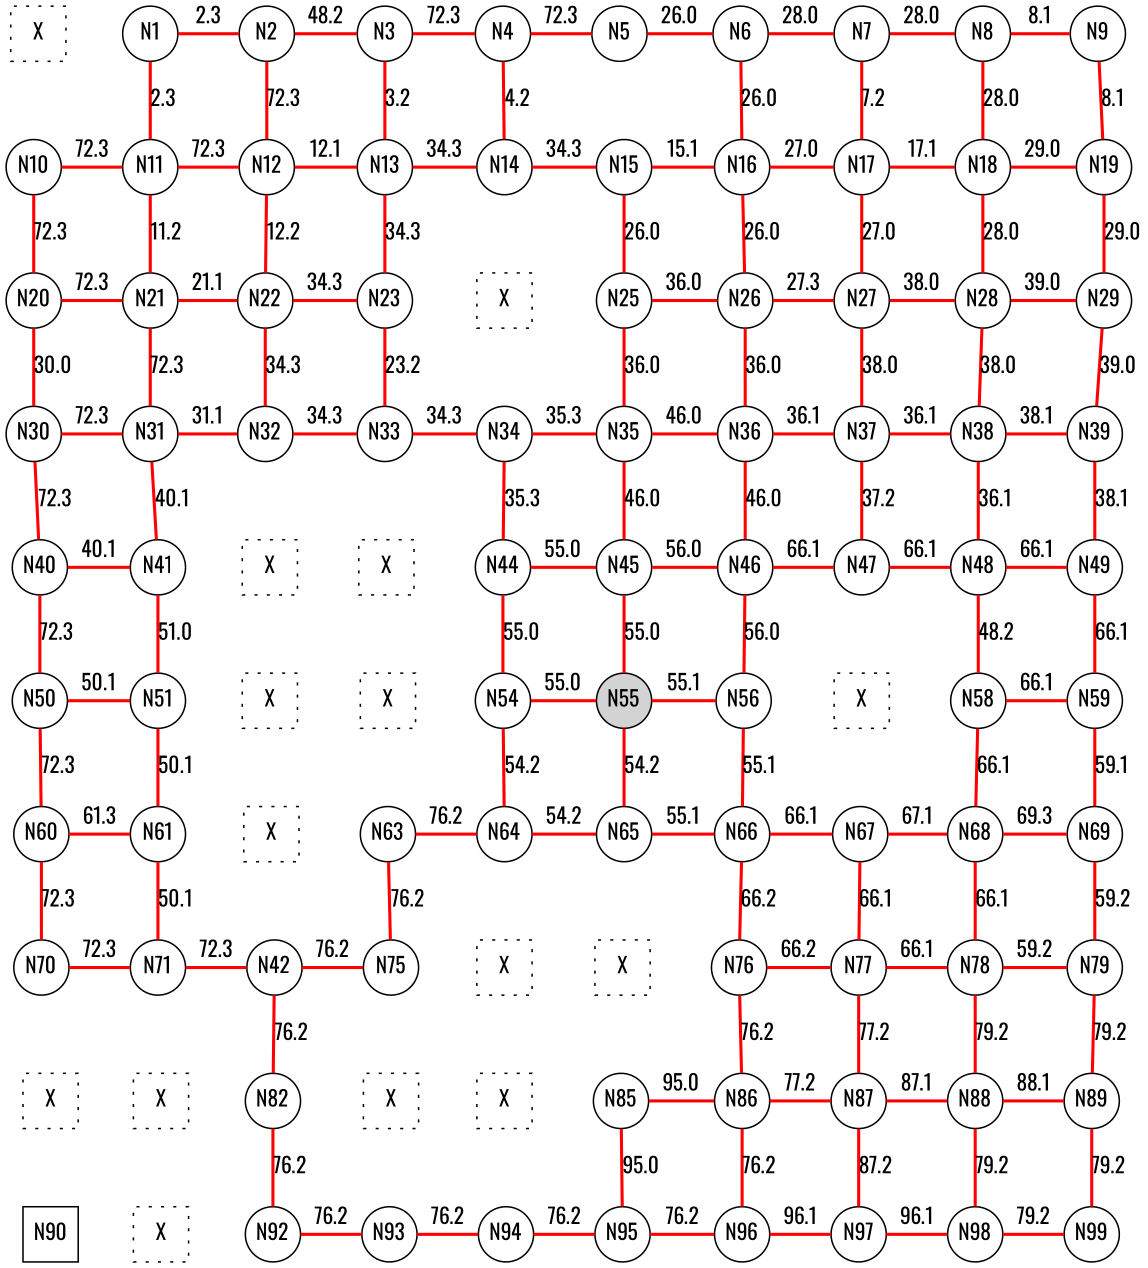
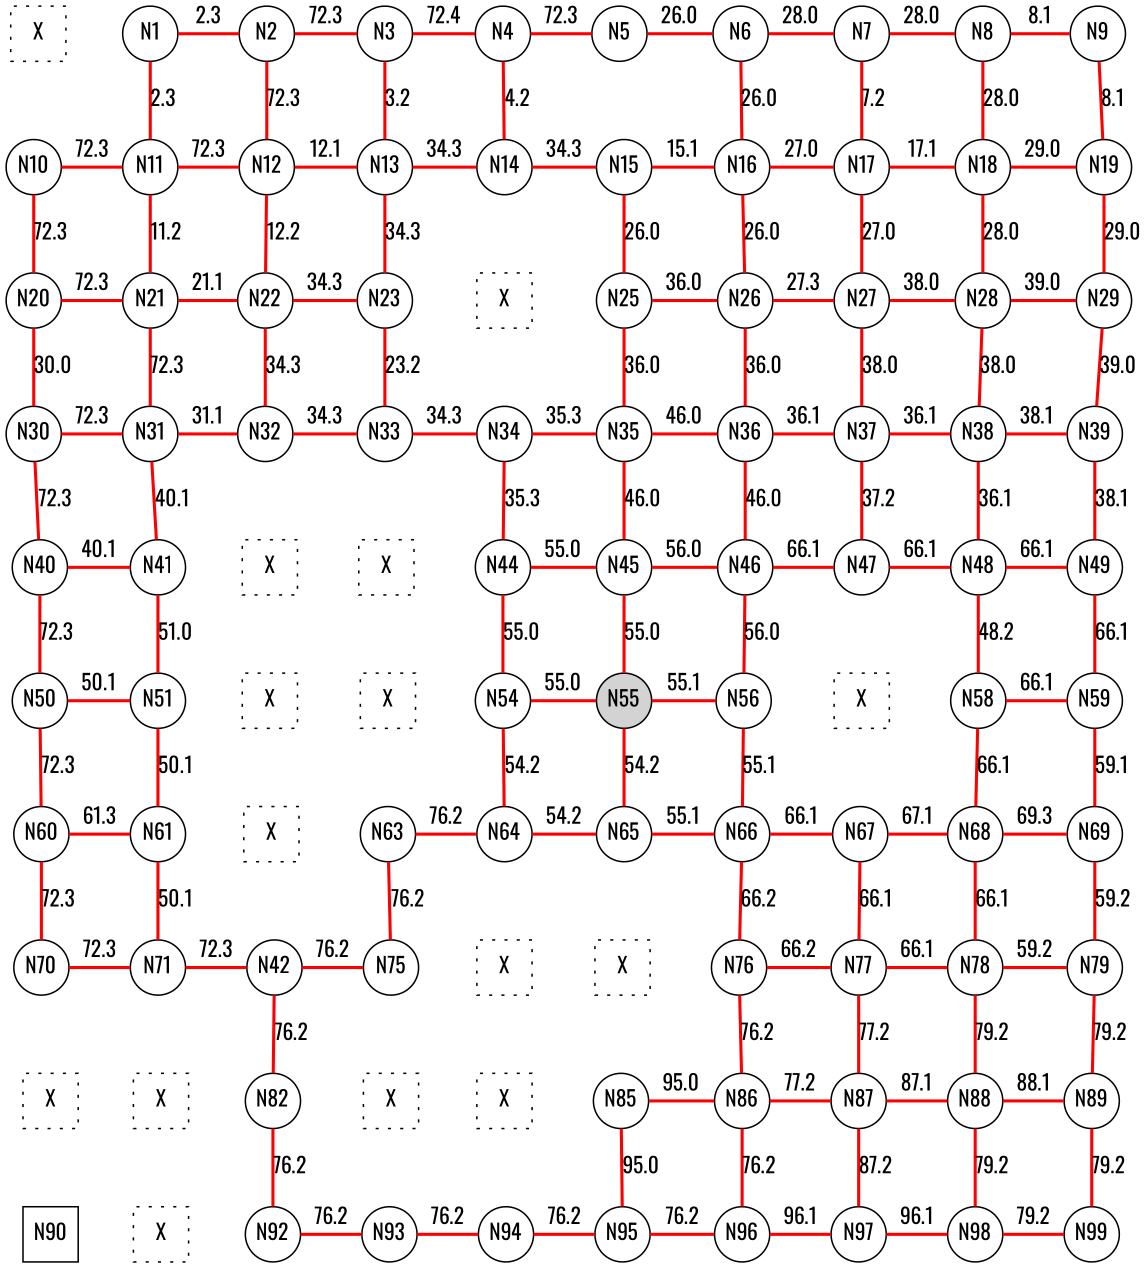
  digraph {
    fontname=Oswald
    node [fixedsize=true fontname=Oswald shape=circle]
    edge [dir=none fontname=Oswald style=bold color=red]
    n1 [label=X shape=square style=dotted]
    N1
    N2
    N3
    N4
    N5
    N6
    N7
    N8
    N9
    N10
    N11
    N12
    N13
    N14
    N15
    N16
    N17
    N18
    N19
    N20
    N21
    N22
    N23
    n25 [label=X shape=square style=dotted]
    N25
    N26
    N27
    N28
    N29
    N30
    N31
    N32
    N33
    N34
    N35
    N36
    N37
    N38
    N39
    N40
    N41
    n43 [label=X shape=square style=dotted]
    n44 [label=X shape=square style=dotted]
    N44
    N45
    N46
    N47
    N48
    N49
    N50
    N51
    n53 [label=X shape=square style=dotted]
    n54 [label=X shape=square style=dotted]
    N54
    N55 [style=filled]
    N56
    n58 [label=X shape=square style=dotted]
    N58
    N59
    N60
    N61
    n63 [label=X shape=square style=dotted]
    N63
    N64
    N65
    N66
    N67
    N68
    N69
    N70
    N71
    n73 [label=N42]
    n74 [label=N75]
    n75 [label=X shape=square style=dotted]
    n76 [label=X shape=square style=dotted]
    N76
    N77
    N78
    N79
    n81 [label=X shape=square style=dotted]
    n82 [label=X shape=square style=dotted]
    N82
    n84 [label=X shape=square style=dotted]
    n85 [label=X shape=square style=dotted]
    N85
    N86
    N87
    N88
    N89
    N90 [shape=square]
    n92 [label=X shape=square style=dotted]
    N92
    N93
    N94
    N95
    N96
    N97
    N98
    N99
    subgraph sub_1 {
      rank=same
      n1
      N1
      N2
      N3
      N4
      N5
      N6
      N7
      N8
      N9
    }
    subgraph sub_2 {
      rank=same
      N10
      N11
      N12
      N13
      N14
      N15
      N16
      N17
      N18
      N19
    }
    subgraph sub_3 {
      rank=same
      N20
      N21
      N22
      N23
      n25
      N25
      N26
      N27
      N28
      N29
    }
    subgraph sub_4 {
      rank=same
      N30
      N31
      N32
      N33
      N34
      N35
      N36
      N37
      N38
      N39
    }
    subgraph sub_5 {
      rank=same
      N40
      N41
      n43
      n44
      N44
      N45
      N46
      N47
      N48
      N49
    }
    subgraph sub_6 {
      rank=same
      N50
      N51
      n53
      n54
      N54
      N55
      N56
      n58
      N58
      N59
    }
    subgraph sub_7 {
      rank=same
      N60
      N61
      n63
      N63
      N64
      N65
      N66
      N67
      N68
      N69
    }
    subgraph sub_8 {
      rank=same
      N70
      N71
      n73
      n74
      n75
      n76
      N76
      N77
      N78
      N79
    }
    subgraph sub_9 {
      rank=same
      n81
      n82
      N82
      n84
      n85
      N85
      N86
      N87
      N88
      N89
    }
    subgraph sub_10 {
      rank=same
      N90
      n92
      N92
      N93
      N94
      N95
      N96
      N97
      N98
      N99
    }
    n1 -> N1 [label=" " style=invis color=""]
    n1 -> N10 [label=" " style=invis color=""]
    N1 -> N2 [label=2.3]
    N1 -> N11 [label=2.3]
-   N2 -> N3 [label=48.2]
+   N2 -> N3 [label=72.3]
    N2 -> N12 [label=72.3]
-   N3 -> N4 [label=72.3]
+   N3 -> N4 [label=72.4]
    N3 -> N13 [label=3.2]
    N4 -> N5 [label=72.3]
    N4 -> N14 [label=4.2]
    N5 -> N6 [label=26.0]
    N6 -> N7 [label=28.0]
    N6 -> N16 [label=26.0]
    N7 -> N8 [label=28.0]
    N7 -> N17 [label=7.2]
    N8 -> N9 [label=8.1]
    N8 -> N18 [label=28.0]
    N9 -> N19 [label=8.1]
    N10 -> N11 [label=72.3]
    N10 -> N20 [label=72.3]
    N11 -> N12 [label=72.3]
    N11 -> N21 [label=11.2]
    N12 -> N13 [label=12.1]
    N12 -> N22 [label=12.2]
    N13 -> N14 [label=34.3]
    N13 -> N23 [label=34.3]
    N14 -> N15 [label=34.3]
    N14 -> n25 [label=" " style=invis color=""]
    N15 -> N16 [label=15.1]
    N15 -> N25 [label=26.0]
    N16 -> N17 [label=27.0]
    N16 -> N26 [label=26.0]
    N17 -> N18 [label=17.1]
    N17 -> N27 [label=27.0]
    N18 -> N19 [label=29.0]
    N18 -> N28 [label=28.0]
    N19 -> N29 [label=29.0]
    N20 -> N21 [label=72.3]
    N20 -> N30 [label=30.0]
    N21 -> N22 [label=21.1]
    N21 -> N31 [label=72.3]
    N22 -> N23 [label=34.3]
    N22 -> N32 [label=34.3]
    N23 -> n25 [label=" " style=invis color=""]
    N23 -> N33 [label=23.2]
    n25 -> N25 [label=" " style=invis color=""]
    n25 -> N34 [label=" " style=invis color=""]
    N25 -> N26 [label=36.0]
    N25 -> N35 [label=36.0]
    N26 -> N27 [label=27.3]
    N26 -> N36 [label=36.0]
    N27 -> N28 [label=38.0]
    N27 -> N37 [label=38.0]
    N28 -> N29 [label=39.0]
    N28 -> N38 [label=38.0]
    N29 -> N39 [label=39.0]
    N30 -> N31 [label=72.3]
    N30 -> N40 [label=72.3]
    N31 -> N32 [label=31.1]
    N31 -> N41 [label=40.1]
    N32 -> N33 [label=34.3]
    N32 -> n43 [label=" " style=invis color=""]
    N33 -> N34 [label=34.3]
    N33 -> n44 [label=" " style=invis color=""]
    N34 -> N35 [label=35.3]
    N34 -> N44 [label=35.3]
    N35 -> N36 [label=46.0]
    N35 -> N45 [label=46.0]
    N36 -> N37 [label=36.1]
    N36 -> N46 [label=46.0]
    N37 -> N38 [label=36.1]
    N37 -> N47 [label=37.2]
    N38 -> N39 [label=38.1]
    N38 -> N48 [label=36.1]
    N39 -> N49 [label=38.1]
    N40 -> N41 [label=40.1]
    N40 -> N50 [label=72.3]
    N41 -> n43 [label=" " style=invis color=""]
    N41 -> N51 [label=51.0]
    n43 -> n44 [label=" " style=invis color=""]
    n43 -> n53 [label=" " style=invis color=""]
    n44 -> N44 [label=" " style=invis color=""]
    n44 -> n54 [label=" " style=invis color=""]
    N44 -> N45 [label=55.0]
    N44 -> N54 [label=55.0]
    N45 -> N46 [label=56.0]
    N45 -> N55 [label=55.0]
    N46 -> N47 [label=66.1]
    N46 -> N56 [label=56.0]
    N47 -> N48 [label=66.1]
    N47 -> n58 [label=" " style=invis color=""]
    N48 -> N49 [label=66.1]
    N48 -> N58 [label=48.2]
    N49 -> N59 [label=66.1]
    N50 -> N51 [label=50.1]
    N50 -> N60 [label=72.3]
    N51 -> n53 [label=" " style=invis color=""]
    N51 -> N61 [label=50.1]
    n53 -> n54 [label=" " style=invis color=""]
    n53 -> n63 [label=" " style=invis color=""]
    n54 -> N54 [label=" " style=invis color=""]
    n54 -> N63 [label=" " style=invis color=""]
    N54 -> N55 [label=55.0]
    N54 -> N64 [label=54.2]
    N55 -> N56 [label=55.1]
    N55 -> N65 [label=54.2]
    N56 -> n58 [label=" " style=invis color=""]
    N56 -> N66 [label=55.1]
    n58 -> N58 [label=" " style=invis color=""]
    n58 -> N67 [label=" " style=invis color=""]
    N58 -> N59 [label=66.1]
    N58 -> N68 [label=66.1]
    N59 -> N69 [label=59.1]
    N60 -> N61 [label=61.3]
    N60 -> N70 [label=72.3]
    N61 -> n63 [label=" " style=invis color=""]
    N61 -> N71 [label=50.1]
    n63 -> N63 [label=" " style=invis color=""]
    n63 -> n73 [label=" " style=invis color=""]
    N63 -> N64 [label=76.2]
    N63 -> n74 [label=76.2]
    N64 -> N65 [label=54.2]
    N64 -> n75 [label=" " style=invis color=""]
    N65 -> N66 [label=55.1]
    N65 -> n76 [label=" " style=invis color=""]
    N66 -> N67 [label=66.1]
    N66 -> N76 [label=66.2]
    N67 -> N68 [label=67.1]
    N67 -> N77 [label=66.1]
    N68 -> N69 [label=69.3]
    N68 -> N78 [label=66.1]
    N69 -> N79 [label=59.2]
    N70 -> N71 [label=72.3]
    N70 -> n81 [label=" " style=invis color=""]
    N71 -> n73 [label=72.3]
    N71 -> n82 [label=" " style=invis color=""]
    n73 -> n74 [label=76.2]
    n73 -> N82 [label=76.2]
    n74 -> n75 [label=" " style=invis color=""]
    n74 -> n84 [label=" " style=invis color=""]
    n75 -> n76 [label=" " style=invis color=""]
    n75 -> n85 [label=" " style=invis color=""]
    n76 -> N76 [label=" " style=invis color=""]
    n76 -> N85 [label=" " style=invis color=""]
    N76 -> N77 [label=66.2]
    N76 -> N86 [label=76.2]
    N77 -> N78 [label=66.1]
    N77 -> N87 [label=77.2]
    N78 -> N79 [label=59.2]
    N78 -> N88 [label=79.2]
    N79 -> N89 [label=79.2]
    n81 -> n82 [label=" " style=invis color=""]
    n81 -> N90 [label=" " style=invis color=""]
    n82 -> N82 [label=" " style=invis color=""]
    n82 -> n92 [label=" " style=invis color=""]
    N82 -> n84 [label=" " style=invis color=""]
    N82 -> N92 [label=76.2]
    n84 -> n85 [label=" " style=invis color=""]
    n84 -> N93 [label=" " style=invis color=""]
    n85 -> N85 [label=" " style=invis color=""]
    n85 -> N94 [label=" " style=invis color=""]
    N85 -> N86 [label=95.0]
    N85 -> N95 [label=95.0]
    N86 -> N87 [label=77.2]
    N86 -> N96 [label=76.2]
    N87 -> N88 [label=87.1]
    N87 -> N97 [label=87.2]
    N88 -> N89 [label=88.1]
    N88 -> N98 [label=79.2]
    N89 -> N99 [label=79.2]
    N90 -> n92 [label=" " style=invis color=""]
    n92 -> N92 [label=" " style=invis color=""]
    N92 -> N93 [label=76.2]
    N93 -> N94 [label=76.2]
    N94 -> N95 [label=76.2]
    N95 -> N96 [label=76.2]
    N96 -> N97 [label=96.1]
    N97 -> N98 [label=96.1]
    N98 -> N99 [label=79.2]
  }
